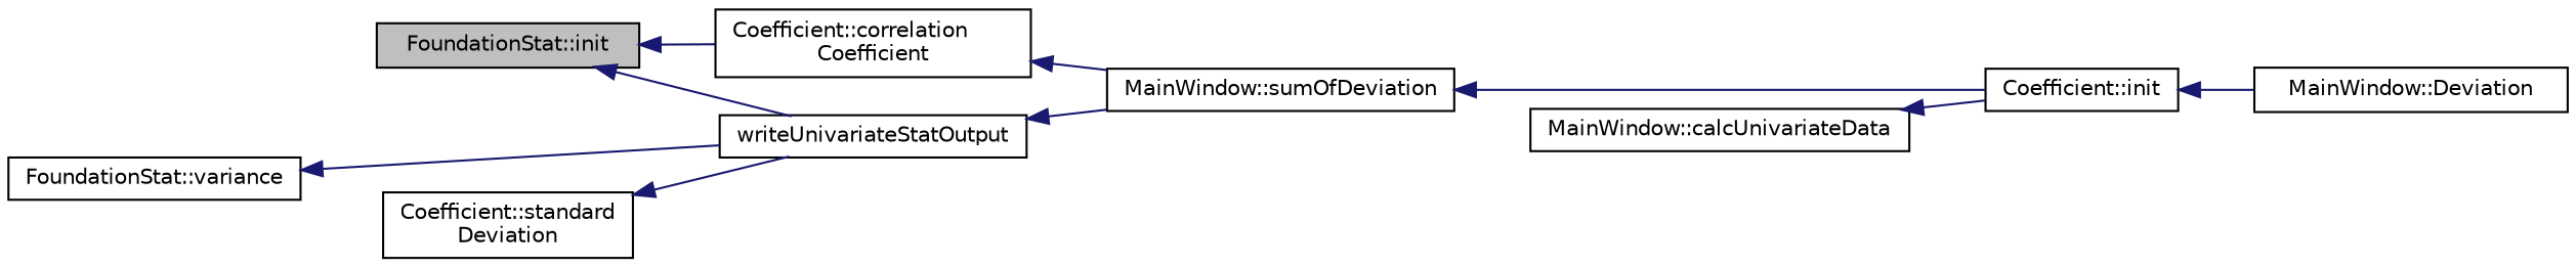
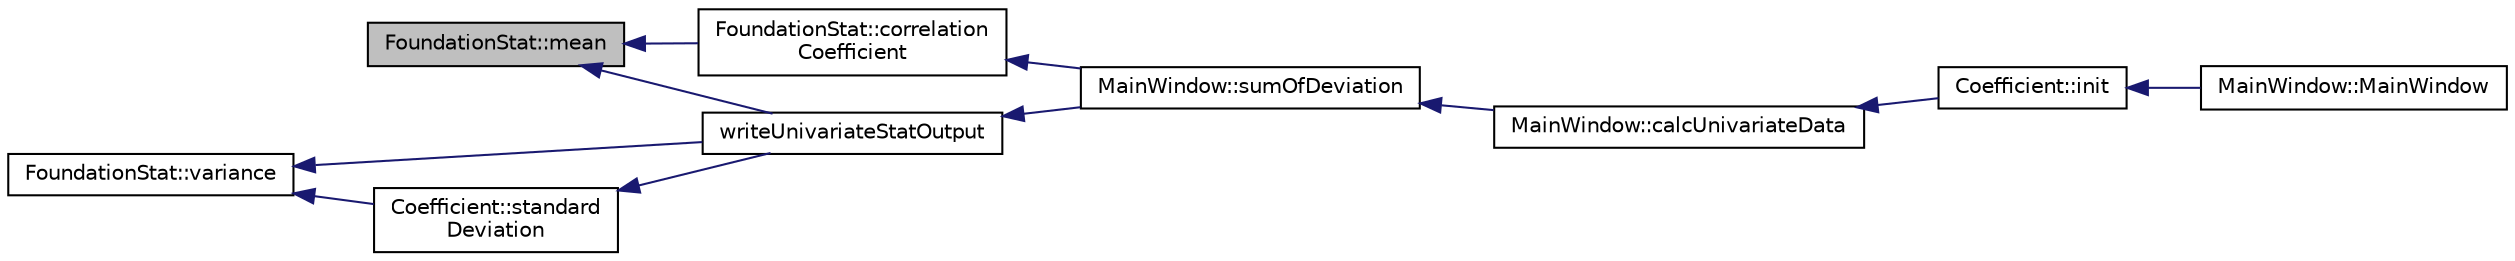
  digraph {
    rankdir=LR
    node [color=black fontname=Helvetica fontsize=10 shape=record]
    edge [color=midnightblue dir=back fontname=Helvetica fontsize=10 labelfontname=Helvetica labelfontsize=10 style=solid]
-   n1 [fillcolor=grey75 fontcolor=black height=0.2 label="FoundationStat::init" style=filled width=0.4]
-   n2 [height=0.2 label="Coefficient::correlation\lCoefficient" width=0.4]
+   n1 [fillcolor=grey75 fontcolor=black height=0.2 label="FoundationStat::mean" style=filled width=0.4]
+   n2 [height=0.2 label="FoundationStat::correlation\lCoefficient" width=0.4]
    n3 [height=0.2 label=writeUnivariateStatOutput width=0.4]
    n4 [height=0.2 label="MainWindow::sumOfDeviation" width=0.4]
    n5 [height=0.2 label="Coefficient::init" width=0.4]
-   n6 [height=0.2 label="MainWindow::Deviation" width=0.4]
+   n6 [height=0.2 label="MainWindow::MainWindow" width=0.4]
    n7 [height=0.2 label="FoundationStat::variance" width=0.4]
    n8 [height=0.2 label="Coefficient::standard\lDeviation" width=0.4]
    n9 [height=0.2 label="MainWindow::calcUnivariateData" width=0.4]
    n1 -> n2
    n1 -> n3
    n2 -> n4
    n3 -> n4
-   n4 -> n5
+   n4 -> n9
    n5 -> n6
    n7 -> n3
+   n7 -> n8
    n8 -> n3
    n9 -> n5
  }
